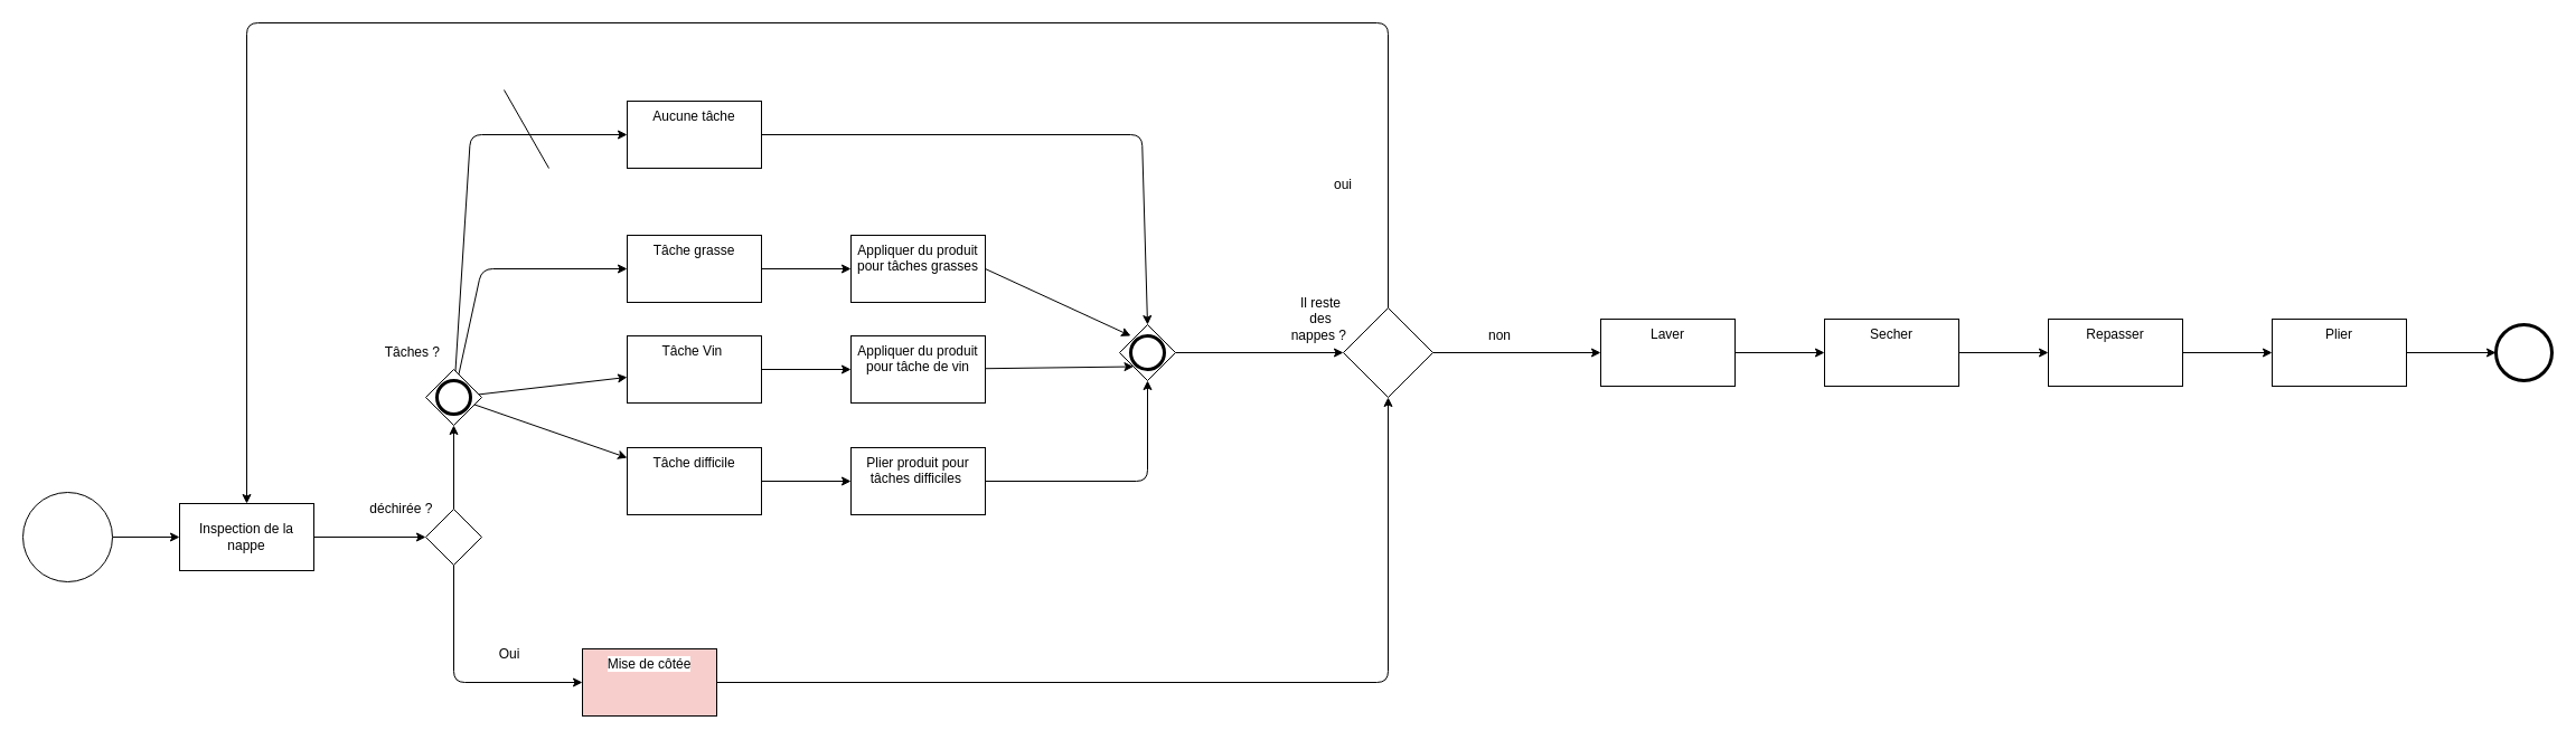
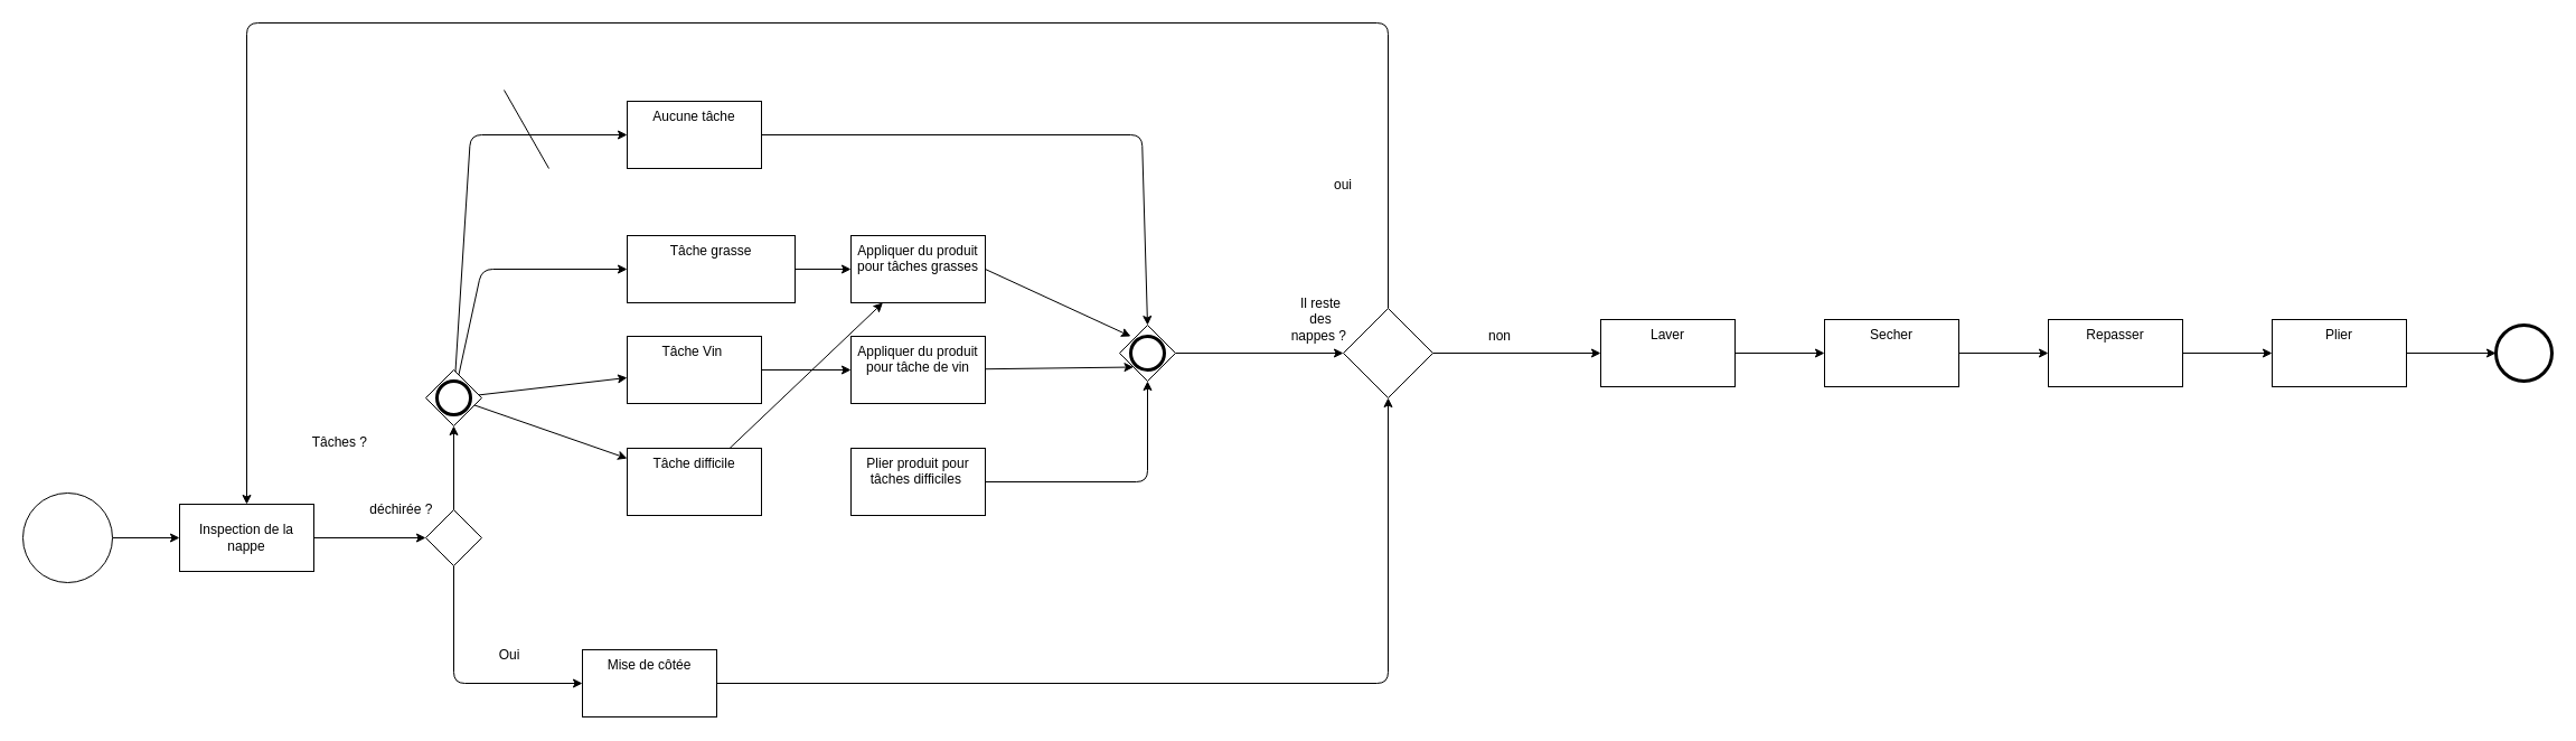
  <mxCell id="0" />
  <mxCell id="1" parent="0" />
  <mxCell id="2" value="" style="edgeStyle=none;html=1;" edge="1" parent="1" source="3" target="5"><mxGeometry relative="1" as="geometry" /></mxCell>
  <mxCell id="3" value="" style="ellipse;whiteSpace=wrap;html=1;aspect=fixed;" vertex="1" parent="1"><mxGeometry x="20" y="440" width="80" height="80" as="geometry" /></mxCell>
  <mxCell id="4" style="edgeStyle=none;html=1;" edge="1" parent="1" source="5" target="15"><mxGeometry relative="1" as="geometry" /></mxCell>
  <mxCell id="5" value="Inspection de la nappe" style="whiteSpace=wrap;html=1;" vertex="1" parent="1"><mxGeometry x="160" y="450" width="120" height="60" as="geometry" /></mxCell>
  <mxCell id="6" value="" style="edgeStyle=none;html=1;" edge="1" parent="1" source="10" target="12"><mxGeometry relative="1" as="geometry"><Array as="points"><mxPoint x="430" y="240" /></Array></mxGeometry></mxCell>
  <mxCell id="7" value="" style="edgeStyle=none;html=1;" edge="1" parent="1" source="10" target="23"><mxGeometry relative="1" as="geometry" /></mxCell>
  <mxCell id="8" value="" style="edgeStyle=none;html=1;" edge="1" parent="1" source="10" target="27"><mxGeometry relative="1" as="geometry" /></mxCell>
  <mxCell id="9" value="" style="edgeStyle=none;html=1;" edge="1" parent="1" source="10" target="31"><mxGeometry relative="1" as="geometry"><Array as="points"><mxPoint x="420" y="120" /></Array></mxGeometry></mxCell>
  <mxCell id="10" value="" style="points=[[0.25,0.25,0],[0.5,0,0],[0.75,0.25,0],[1,0.5,0],[0.75,0.75,0],[0.5,1,0],[0.25,0.75,0],[0,0.5,0]];shape=mxgraph.bpmn.gateway2;html=1;verticalLabelPosition=bottom;labelBackgroundColor=#ffffff;verticalAlign=top;align=center;perimeter=rhombusPerimeter;outlineConnect=0;outline=end;symbol=general;" vertex="1" parent="1"><mxGeometry x="380" y="330" width="50" height="50" as="geometry" /></mxCell>
  <mxCell id="11" value="" style="edgeStyle=none;html=1;" edge="1" parent="1" source="12" target="21"><mxGeometry relative="1" as="geometry" /></mxCell>
- <mxCell id="12" value="Tâche grasse" style="whiteSpace=wrap;html=1;verticalAlign=top;labelBackgroundColor=#ffffff;" vertex="1" parent="1"><mxGeometry x="560" y="210" width="120" height="60" as="geometry" /></mxCell>
+ <mxCell id="12" value="Tâche grasse" style="whiteSpace=wrap;html=1;verticalAlign=top;labelBackgroundColor=#ffffff;" vertex="1" parent="1"><mxGeometry x="560" y="210" width="150" height="60" as="geometry" /></mxCell>
  <mxCell id="13" value="" style="edgeStyle=none;html=1;" edge="1" parent="1" source="15" target="16"><mxGeometry relative="1" as="geometry"><Array as="points"><mxPoint x="405" y="610" /></Array></mxGeometry></mxCell>
  <mxCell id="14" style="edgeStyle=none;html=1;" edge="1" parent="1" source="15" target="10"><mxGeometry relative="1" as="geometry" /></mxCell>
  <mxCell id="15" value="" style="points=[[0.25,0.25,0],[0.5,0,0],[0.75,0.25,0],[1,0.5,0],[0.75,0.75,0],[0.5,1,0],[0.25,0.75,0],[0,0.5,0]];shape=mxgraph.bpmn.gateway2;html=1;verticalLabelPosition=bottom;labelBackgroundColor=#ffffff;verticalAlign=top;align=center;perimeter=rhombusPerimeter;outlineConnect=0;outline=none;symbol=none;" vertex="1" parent="1"><mxGeometry x="380" y="455" width="50" height="50" as="geometry" /></mxCell>
- <mxCell id="16" value="Mise de côtée" style="whiteSpace=wrap;html=1;verticalAlign=top;labelBackgroundColor=#ffffff;fillColor=#f8cecc;" vertex="1" parent="1"><mxGeometry x="520" y="580" width="120" height="60" as="geometry" /></mxCell>
+ <mxCell id="16" value="Mise de côtée" style="whiteSpace=wrap;html=1;verticalAlign=top;labelBackgroundColor=#ffffff;" vertex="1" parent="1"><mxGeometry x="520" y="580" width="120" height="60" as="geometry" /></mxCell>
  <mxCell id="17" style="edgeStyle=none;html=1;entryX=0.5;entryY=1;entryDx=0;entryDy=0;exitX=1;exitY=0.5;exitDx=0;exitDy=0;" edge="1" parent="1" source="16" target="38"><mxGeometry relative="1" as="geometry"><mxPoint x="848.31" y="638.31" as="sourcePoint" /><mxPoint x="930" y="610" as="targetPoint" /><Array as="points"><mxPoint x="1240" y="610" /></Array></mxGeometry></mxCell>
  <mxCell id="18" value="déchirée ?&amp;nbsp;" style="text;html=1;strokeColor=none;fillColor=none;align=center;verticalAlign=middle;whiteSpace=wrap;rounded=0;" vertex="1" parent="1"><mxGeometry x="320" y="440" width="80" height="30" as="geometry" /></mxCell>
  <mxCell id="19" value="Oui" style="text;html=1;strokeColor=none;fillColor=none;align=center;verticalAlign=middle;whiteSpace=wrap;rounded=0;" vertex="1" parent="1"><mxGeometry x="425" y="570" width="60" height="30" as="geometry" /></mxCell>
  <mxCell id="20" style="edgeStyle=none;html=1;exitX=1;exitY=0.5;exitDx=0;exitDy=0;" edge="1" parent="1" source="21"><mxGeometry relative="1" as="geometry"><mxPoint x="1010" y="300" as="targetPoint" /></mxGeometry></mxCell>
  <mxCell id="21" value="Appliquer du produit pour tâches grasses" style="whiteSpace=wrap;html=1;verticalAlign=top;labelBackgroundColor=#ffffff;" vertex="1" parent="1"><mxGeometry x="760" y="210" width="120" height="60" as="geometry" /></mxCell>
  <mxCell id="22" value="" style="edgeStyle=none;html=1;" edge="1" parent="1" source="23" target="25"><mxGeometry relative="1" as="geometry" /></mxCell>
  <mxCell id="23" value="Tâche Vin&amp;nbsp;" style="whiteSpace=wrap;html=1;verticalAlign=top;labelBackgroundColor=#ffffff;" vertex="1" parent="1"><mxGeometry x="560" y="300" width="120" height="60" as="geometry" /></mxCell>
  <mxCell id="24" style="edgeStyle=none;html=1;entryX=0.25;entryY=0.75;entryDx=0;entryDy=0;entryPerimeter=0;" edge="1" parent="1" source="25" target="33"><mxGeometry relative="1" as="geometry" /></mxCell>
  <mxCell id="25" value="Appliquer du produit pour tâche de vin" style="whiteSpace=wrap;html=1;verticalAlign=top;labelBackgroundColor=#ffffff;" vertex="1" parent="1"><mxGeometry x="760" y="300" width="120" height="60" as="geometry" /></mxCell>
- <mxCell id="26" value="" style="edgeStyle=none;html=1;" edge="1" parent="1" source="27" target="29"><mxGeometry relative="1" as="geometry" /></mxCell>
+ <mxCell id="26" value="" style="edgeStyle=none;html=1;" edge="1" parent="1" source="27" target="21"><mxGeometry relative="1" as="geometry" /></mxCell>
  <mxCell id="27" value="Tâche difficile" style="whiteSpace=wrap;html=1;verticalAlign=top;labelBackgroundColor=#ffffff;" vertex="1" parent="1"><mxGeometry x="560" y="400" width="120" height="60" as="geometry" /></mxCell>
  <mxCell id="28" style="edgeStyle=none;html=1;entryX=0.5;entryY=1;entryDx=0;entryDy=0;entryPerimeter=0;" edge="1" parent="1" source="29" target="33"><mxGeometry relative="1" as="geometry"><Array as="points"><mxPoint x="1025" y="430" /></Array></mxGeometry></mxCell>
  <mxCell id="29" value="Plier produit pour tâches difficiles&amp;nbsp;" style="whiteSpace=wrap;html=1;verticalAlign=top;labelBackgroundColor=#ffffff;" vertex="1" parent="1"><mxGeometry x="760" y="400" width="120" height="60" as="geometry" /></mxCell>
  <mxCell id="30" style="edgeStyle=none;html=1;entryX=0.5;entryY=0;entryDx=0;entryDy=0;entryPerimeter=0;" edge="1" parent="1" source="31" target="33"><mxGeometry relative="1" as="geometry"><Array as="points"><mxPoint x="1020" y="120" /></Array></mxGeometry></mxCell>
  <mxCell id="31" value="Aucune tâche" style="whiteSpace=wrap;html=1;verticalAlign=top;labelBackgroundColor=#ffffff;" vertex="1" parent="1"><mxGeometry x="560" y="90" width="120" height="60" as="geometry" /></mxCell>
  <mxCell id="32" style="edgeStyle=none;html=1;" edge="1" parent="1" source="33" target="38"><mxGeometry relative="1" as="geometry" /></mxCell>
  <mxCell id="33" value="" style="points=[[0.25,0.25,0],[0.5,0,0],[0.75,0.25,0],[1,0.5,0],[0.75,0.75,0],[0.5,1,0],[0.25,0.75,0],[0,0.5,0]];shape=mxgraph.bpmn.gateway2;html=1;verticalLabelPosition=bottom;labelBackgroundColor=#ffffff;verticalAlign=top;align=center;perimeter=rhombusPerimeter;outlineConnect=0;outline=end;symbol=general;" vertex="1" parent="1"><mxGeometry x="1000" y="290" width="50" height="50" as="geometry" /></mxCell>
  <mxCell id="34" value="" style="endArrow=none;html=1;" edge="1" parent="1"><mxGeometry width="50" height="50" relative="1" as="geometry"><mxPoint x="450" y="80" as="sourcePoint" /><mxPoint x="490" y="150" as="targetPoint" /></mxGeometry></mxCell>
- <mxCell id="35" value="Tâches ?&amp;nbsp;" style="text;html=1;strokeColor=none;fillColor=none;align=center;verticalAlign=middle;whiteSpace=wrap;rounded=0;" vertex="1" parent="1"><mxGeometry x="340" y="300" width="60" height="30" as="geometry" /></mxCell>
+ <mxCell id="35" value="Tâches ?&amp;nbsp;" style="text;html=1;strokeColor=none;fillColor=none;align=center;verticalAlign=middle;whiteSpace=wrap;rounded=0;" vertex="1" parent="1"><mxGeometry x="275" y="380" width="60" height="30" as="geometry" /></mxCell>
  <mxCell id="36" style="edgeStyle=none;html=1;entryX=0.5;entryY=0;entryDx=0;entryDy=0;" edge="1" parent="1" source="38" target="5"><mxGeometry relative="1" as="geometry"><mxPoint x="140" y="-50" as="targetPoint" /><Array as="points"><mxPoint x="1240" y="20" /><mxPoint x="220" y="20" /></Array></mxGeometry></mxCell>
  <mxCell id="37" value="" style="edgeStyle=none;html=1;" edge="1" parent="1" source="38" target="42"><mxGeometry relative="1" as="geometry" /></mxCell>
  <mxCell id="38" value="" style="rhombus;whiteSpace=wrap;html=1;verticalAlign=top;labelBackgroundColor=#ffffff;" vertex="1" parent="1"><mxGeometry x="1200" y="275" width="80" height="80" as="geometry" /></mxCell>
  <mxCell id="39" value="Il reste des nappes ?&amp;nbsp;" style="text;html=1;strokeColor=none;fillColor=none;align=center;verticalAlign=middle;whiteSpace=wrap;rounded=0;" vertex="1" parent="1"><mxGeometry x="1150" y="270" width="60" height="30" as="geometry" /></mxCell>
  <mxCell id="40" value="oui" style="text;html=1;strokeColor=none;fillColor=none;align=center;verticalAlign=middle;whiteSpace=wrap;rounded=0;" vertex="1" parent="1"><mxGeometry x="1170" y="150" width="60" height="30" as="geometry" /></mxCell>
  <mxCell id="41" value="" style="edgeStyle=none;html=1;" edge="1" parent="1" source="42" target="45"><mxGeometry relative="1" as="geometry" /></mxCell>
  <mxCell id="42" value="Laver" style="whiteSpace=wrap;html=1;verticalAlign=top;labelBackgroundColor=#ffffff;" vertex="1" parent="1"><mxGeometry x="1430" y="285" width="120" height="60" as="geometry" /></mxCell>
  <mxCell id="43" value="non" style="text;html=1;strokeColor=none;fillColor=none;align=center;verticalAlign=middle;whiteSpace=wrap;rounded=0;" vertex="1" parent="1"><mxGeometry x="1310" width="60" height="40" as="geometry" y="280" /></mxCell>
  <mxCell id="44" value="" style="edgeStyle=none;html=1;" edge="1" parent="1" source="45" target="47"><mxGeometry relative="1" as="geometry" /></mxCell>
  <mxCell id="45" value="Secher" style="whiteSpace=wrap;html=1;verticalAlign=top;labelBackgroundColor=#ffffff;" vertex="1" parent="1"><mxGeometry x="1630" y="285" width="120" height="60" as="geometry" /></mxCell>
  <mxCell id="46" value="" style="edgeStyle=none;html=1;" edge="1" parent="1" source="47" target="49"><mxGeometry relative="1" as="geometry" /></mxCell>
  <mxCell id="47" value="Repasser" style="whiteSpace=wrap;html=1;verticalAlign=top;labelBackgroundColor=#ffffff;" vertex="1" parent="1"><mxGeometry x="1830" y="285" width="120" height="60" as="geometry" /></mxCell>
  <mxCell id="48" style="edgeStyle=none;html=1;entryX=0;entryY=0.5;entryDx=0;entryDy=0;entryPerimeter=0;" edge="1" parent="1" source="49" target="50"><mxGeometry relative="1" as="geometry" /></mxCell>
  <mxCell id="49" value="Plier" style="whiteSpace=wrap;html=1;verticalAlign=top;labelBackgroundColor=#ffffff;" vertex="1" parent="1"><mxGeometry x="2030" y="285" width="120" height="60" as="geometry" /></mxCell>
  <mxCell id="50" value="" style="points=[[0.145,0.145,0],[0.5,0,0],[0.855,0.145,0],[1,0.5,0],[0.855,0.855,0],[0.5,1,0],[0.145,0.855,0],[0,0.5,0]];shape=mxgraph.bpmn.event;html=1;verticalLabelPosition=bottom;labelBackgroundColor=#ffffff;verticalAlign=top;align=center;perimeter=ellipsePerimeter;outlineConnect=0;aspect=fixed;outline=end;symbol=terminate2;" vertex="1" parent="1"><mxGeometry x="2230" y="290" width="50" height="50" as="geometry" /></mxCell>
